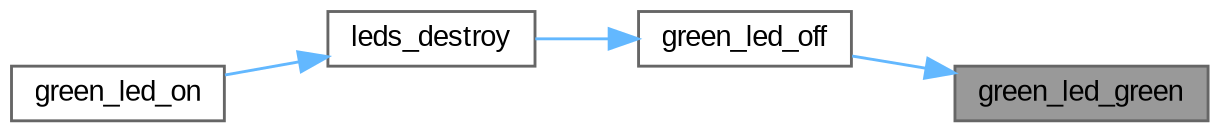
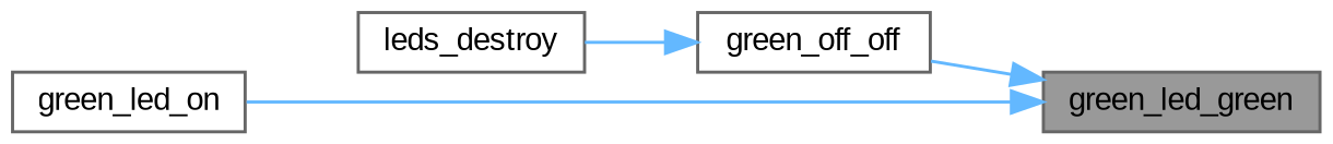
  digraph {
    fontname="Liberation Sans"
    rankdir=RL
    node [color=grey40 fillcolor=white fontname="Liberation Sans" fontsize=10 shape=box style=filled]
    edge [color=steelblue1 dir=back fontname="Liberation Sans" fontsize=10 labelfontname=Helvetica labelfontsize=10 style=solid]
    n1 [color=gray40 fillcolor=grey60 fontcolor=black height=0.2 label=green_led_green width=0.4]
-   n2 [height=0.2 label=green_led_off width=0.4]
+   n2 [height=0.2 label=green_off_off width=0.4]
    n3 [height=0.2 label=green_led_on width=0.4]
    n4 [height=0.2 label=leds_destroy width=0.4]
    n1 -> n2
-   n4 -> n3
+   n1 -> n3
    n2 -> n4
  }
